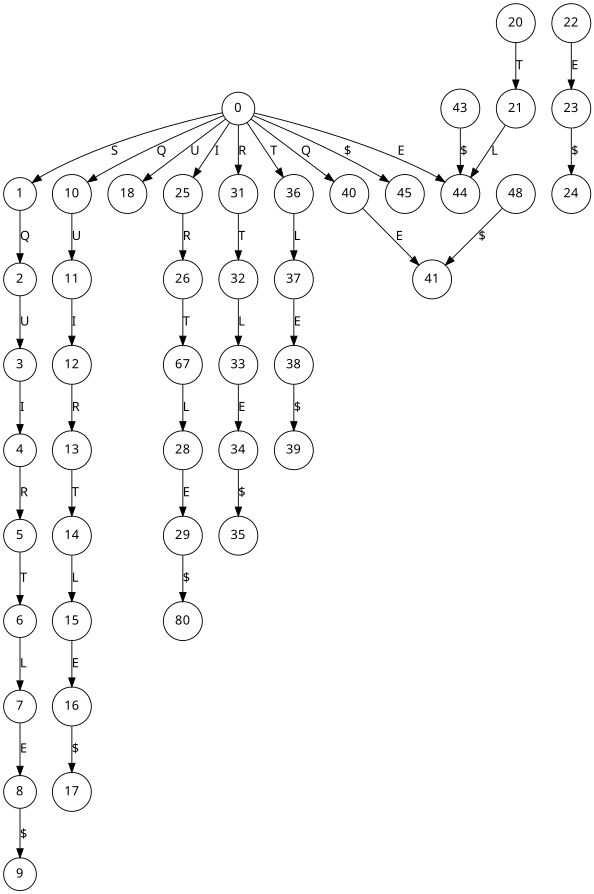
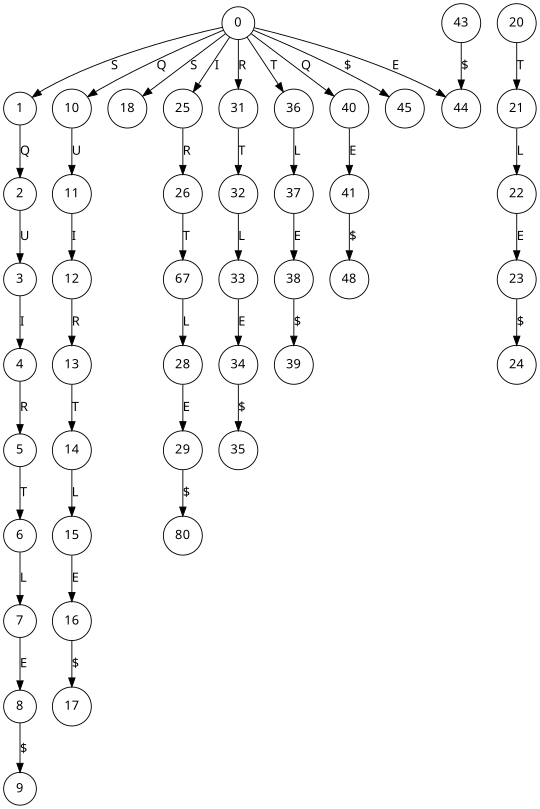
  digraph {
    fontname="Noto Sans"
    node [fontname="Noto Sans" shape=circle]
    edge [fontname="Noto Sans"]
    0
    1
    10
    18
    25
    31
    36
    40
    45
    44
    2
    11
    26
    32
    37
    41
    43
    3
    4
    5
    6
    7
    8
    9
    12
    13
    14
    15
    16
    17
    20
    21
    22
    23
    24
    n36 [label=67]
    28
    29
    n39 [label=80]
    33
    34
    35
    38
    39
    n45 [label=48]
    0 -> 1 [label=S]
    0 -> 10 [label=Q]
-   0 -> 18 [label=U]
+   0 -> 18 [label=S]
    0 -> 25 [label=I]
    0 -> 31 [label=R]
    0 -> 36 [label=T]
    0 -> 40 [label=Q]
    0 -> 45 [label="$"]
    0 -> 44 [label=E]
    1 -> 2 [label=Q]
    10 -> 11 [label=U]
    25 -> 26 [label=R]
    31 -> 32 [label=T]
    36 -> 37 [label=L]
    40 -> 41 [label=E]
    2 -> 3 [label=U]
    11 -> 12 [label=I]
    26 -> n36 [label=T]
    32 -> 33 [label=L]
    37 -> 38 [label=E]
-   n45 -> 41 [label="$"]
+   41 -> n45 [label="$"]
    43 -> 44 [label="$"]
    3 -> 4 [label=I]
    4 -> 5 [label=R]
    5 -> 6 [label=T]
    6 -> 7 [label=L]
    7 -> 8 [label=E]
    8 -> 9 [label="$"]
    12 -> 13 [label=R]
    13 -> 14 [label=T]
    14 -> 15 [label=L]
    15 -> 16 [label=E]
    16 -> 17 [label="$"]
    20 -> 21 [label=T]
-   21 -> 44 [label=L]
+   21 -> 22 [label=L]
    22 -> 23 [label=E]
    23 -> 24 [label="$"]
    n36 -> 28 [label=L]
    28 -> 29 [label=E]
    29 -> n39 [label="$"]
    33 -> 34 [label=E]
    34 -> 35 [label="$"]
    38 -> 39 [label="$"]
  }
